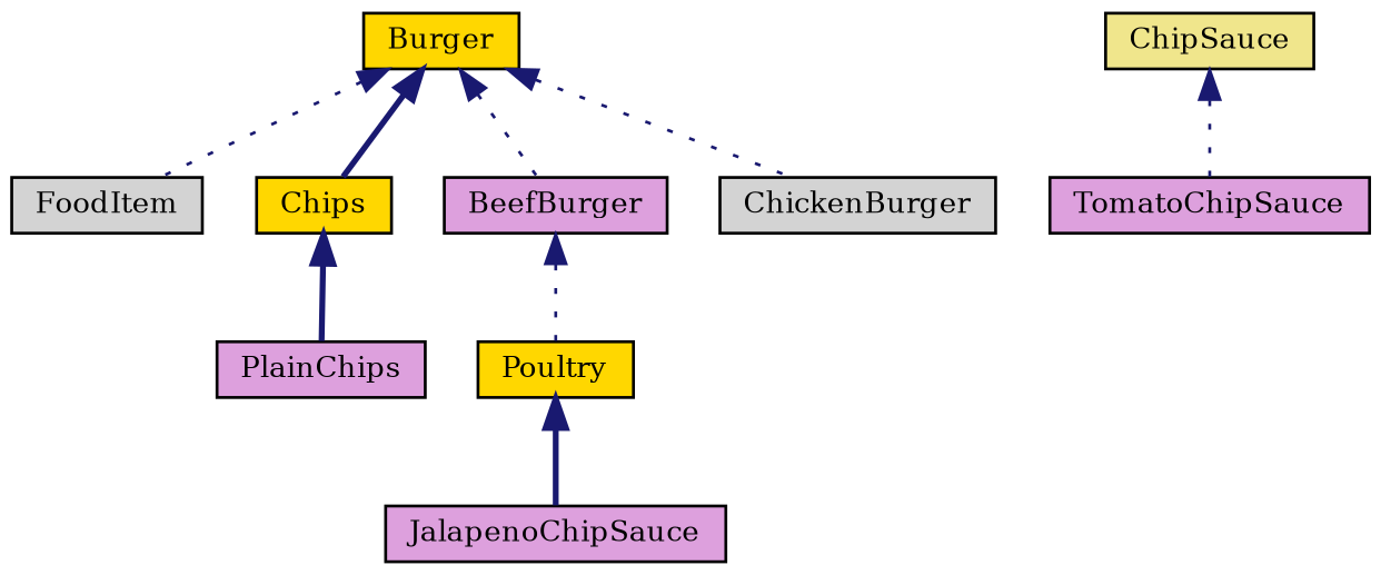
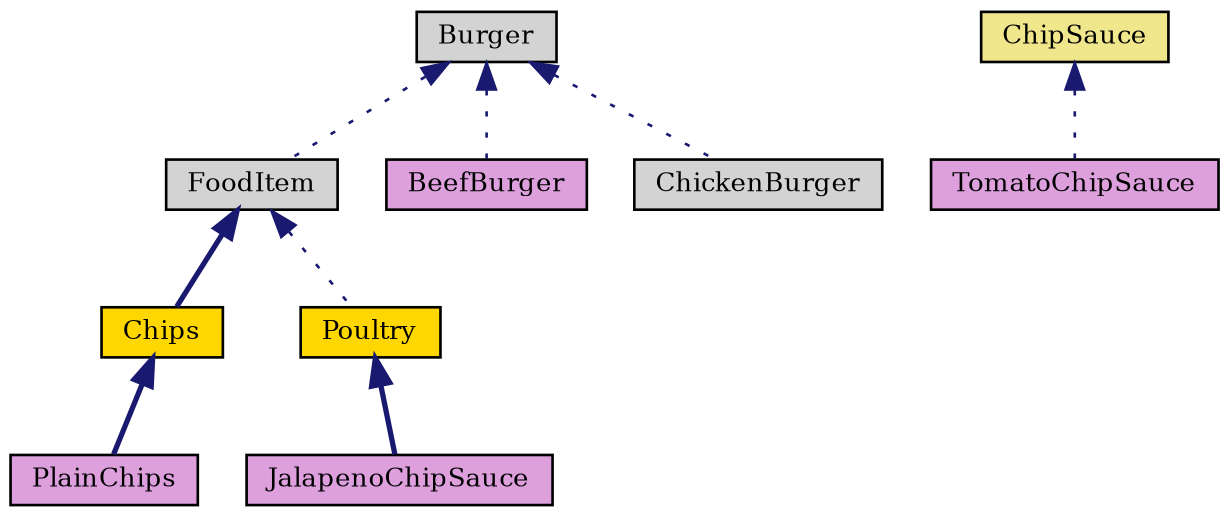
  digraph {
    fontname="DejaVu Serif"
    node [color=black fillcolor=plum fontname="DejaVu Serif" fontsize=10 shape=record style=filled]
    edge [color=midnightblue dir=back fontname="DejaVu Serif" fontsize=10 labelfontname=Helvetica labelfontsize=10 style=dotted]
    n1 [fillcolor=lightgrey fontcolor=black height=0.2 label=FoodItem width=0.4]
    n2 [fillcolor=gold height=0.2 label=Chips width=0.4]
    n3 [fillcolor=gold height=0.2 label=Poultry width=0.4]
-   n4 [fillcolor=gold height=0.2 label=Burger width=0.4]
+   n4 [fillcolor=lightgrey height=0.2 label=Burger width=0.4]
    n5 [height=0.2 label=BeefBurger width=0.4]
    n6 [fillcolor=lightgrey height=0.2 label=ChickenBurger width=0.4]
    n7 [height=0.2 label=PlainChips width=0.4]
    n8 [height=0.2 label=JalapenoChipSauce width=0.4]
    n9 [fillcolor=khaki height=0.2 label=ChipSauce width=0.4]
    n10 [height=0.2 label=TomatoChipSauce width=0.4]
-   n4 -> n2 [style=bold]
-   n5 -> n3
+   n1 -> n2 [style=bold]
+   n1 -> n3
    n2 -> n7 [style=bold]
    n3 -> n8 [style=bold]
    n4 -> n1
    n4 -> n5
    n4 -> n6
    n9 -> n10
  }
